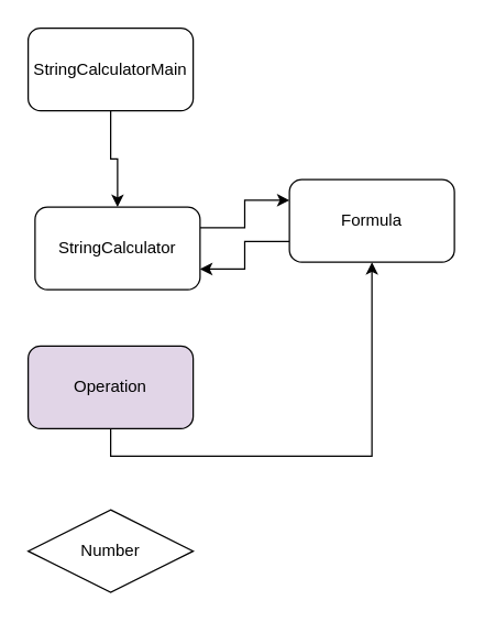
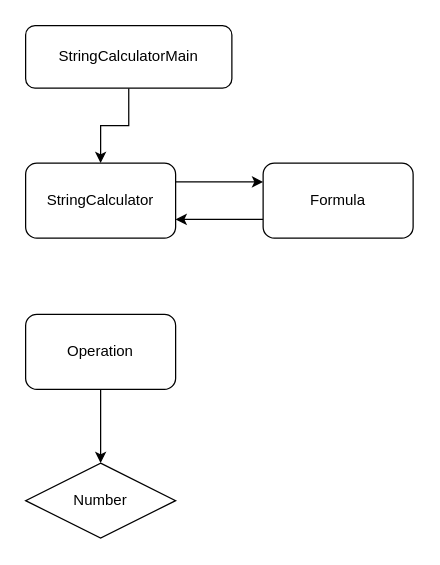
  <mxCell id="0" />
  <mxCell id="1" parent="0" />
  <mxCell id="2" style="edgeStyle=orthogonalEdgeStyle;rounded=0;orthogonalLoop=1;jettySize=auto;html=1;exitX=1;exitY=0.25;exitDx=0;exitDy=0;entryX=0;entryY=0.25;entryDx=0;entryDy=0;" edge="1" parent="1" source="3" target="9"><mxGeometry relative="1" as="geometry" /></mxCell>
- <mxCell id="3" value="StringCalculator" style="rounded=1;whiteSpace=wrap;html=1;" vertex="1" parent="1"><mxGeometry x="25" y="150" width="120" height="60" as="geometry" /></mxCell>
+ <mxCell id="3" value="StringCalculator" style="rounded=1;whiteSpace=wrap;html=1;" vertex="1" parent="1"><mxGeometry x="20" y="130" width="120" height="60" as="geometry" /></mxCell>
  <mxCell id="4" style="edgeStyle=orthogonalEdgeStyle;rounded=0;orthogonalLoop=1;jettySize=auto;html=1;exitX=0.5;exitY=1;exitDx=0;exitDy=0;" edge="1" parent="1" source="5" target="3"><mxGeometry relative="1" as="geometry" /></mxCell>
- <mxCell id="5" value="StringCalculatorMain" style="rounded=1;whiteSpace=wrap;html=1;" vertex="1" parent="1"><mxGeometry x="20" y="20" width="120" height="60" as="geometry" /></mxCell>
- <mxCell id="6" style="edgeStyle=orthogonalEdgeStyle;rounded=0;orthogonalLoop=1;jettySize=auto;html=1;exitX=0.5;exitY=1;exitDx=0;exitDy=0;" edge="1" parent="1" source="7" target="9"><mxGeometry relative="1" as="geometry" /></mxCell>
- <mxCell id="7" value="Operation" style="rounded=1;whiteSpace=wrap;html=1;fillColor=#e1d5e7;" vertex="1" parent="1"><mxGeometry x="20" y="251" width="120" height="60" as="geometry" /></mxCell>
+ <mxCell id="5" value="StringCalculatorMain" style="rounded=1;whiteSpace=wrap;html=1;" vertex="1" parent="1"><mxGeometry x="20" y="20" width="165" height="50" as="geometry" /></mxCell>
+ <mxCell id="6" style="edgeStyle=orthogonalEdgeStyle;rounded=0;orthogonalLoop=1;jettySize=auto;html=1;exitX=0.5;exitY=1;exitDx=0;exitDy=0;" edge="1" parent="1" source="7" target="10"><mxGeometry relative="1" as="geometry" /></mxCell>
+ <mxCell id="7" value="Operation" style="rounded=1;whiteSpace=wrap;html=1;" vertex="1" parent="1"><mxGeometry x="20" y="251" width="120" height="60" as="geometry" /></mxCell>
  <mxCell id="8" style="edgeStyle=orthogonalEdgeStyle;rounded=0;orthogonalLoop=1;jettySize=auto;html=1;exitX=0;exitY=0.75;exitDx=0;exitDy=0;entryX=1;entryY=0.75;entryDx=0;entryDy=0;" edge="1" parent="1" source="9" target="3"><mxGeometry relative="1" as="geometry" /></mxCell>
  <mxCell id="9" value="Formula" style="rounded=1;whiteSpace=wrap;html=1;" vertex="1" parent="1"><mxGeometry x="210" y="130" width="120" height="60" as="geometry" /></mxCell>
  <mxCell id="10" value="Number" style="rhombus;whiteSpace=wrap;html=1;" vertex="1" parent="1"><mxGeometry x="20" y="370" width="120" height="60" as="geometry" /></mxCell>
